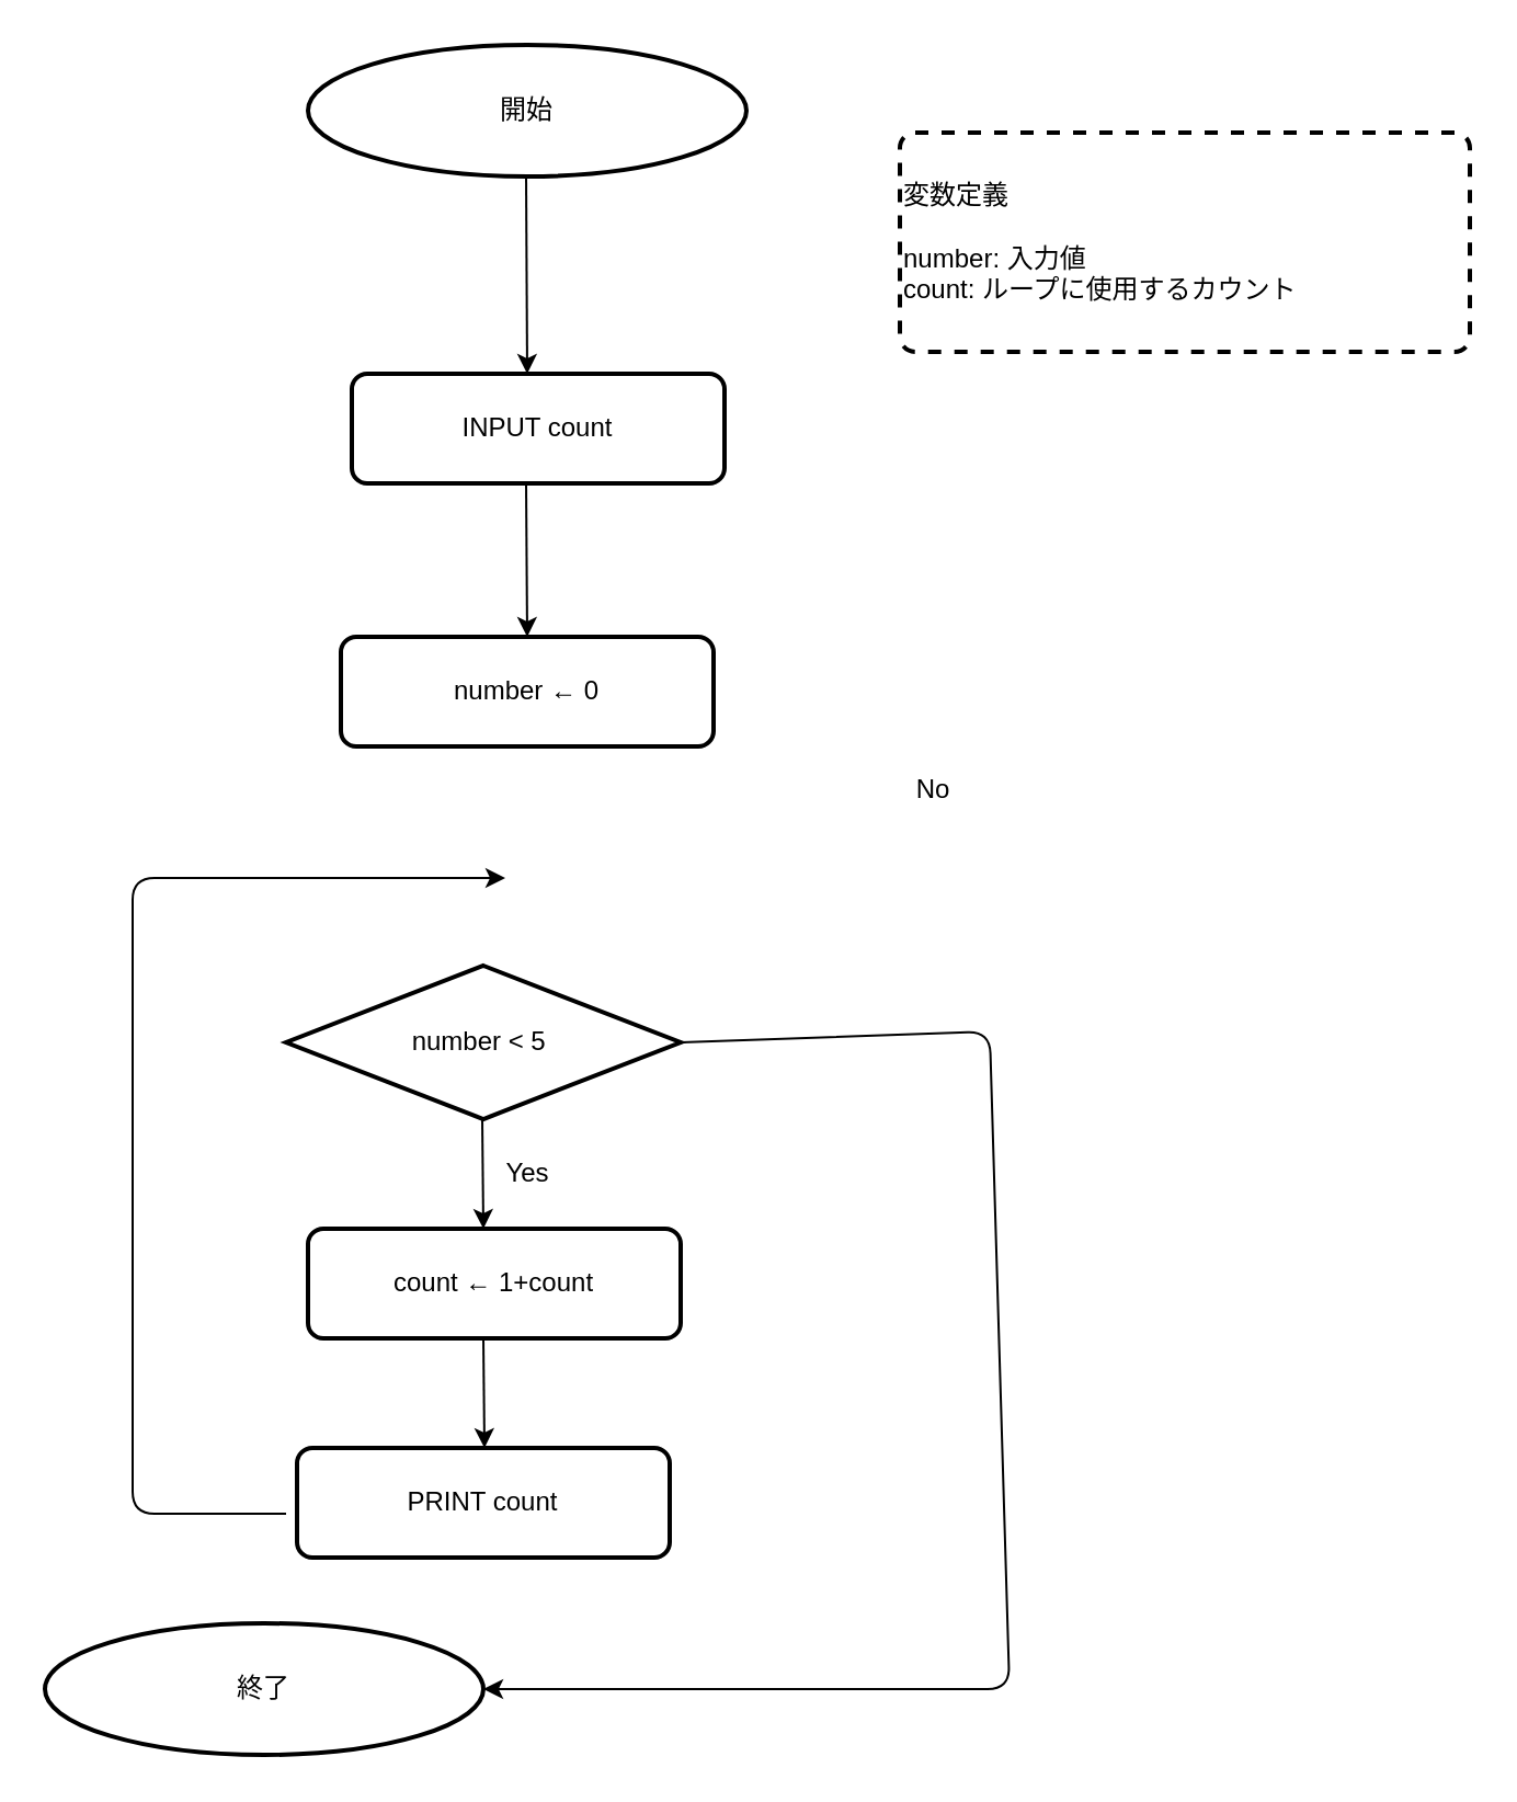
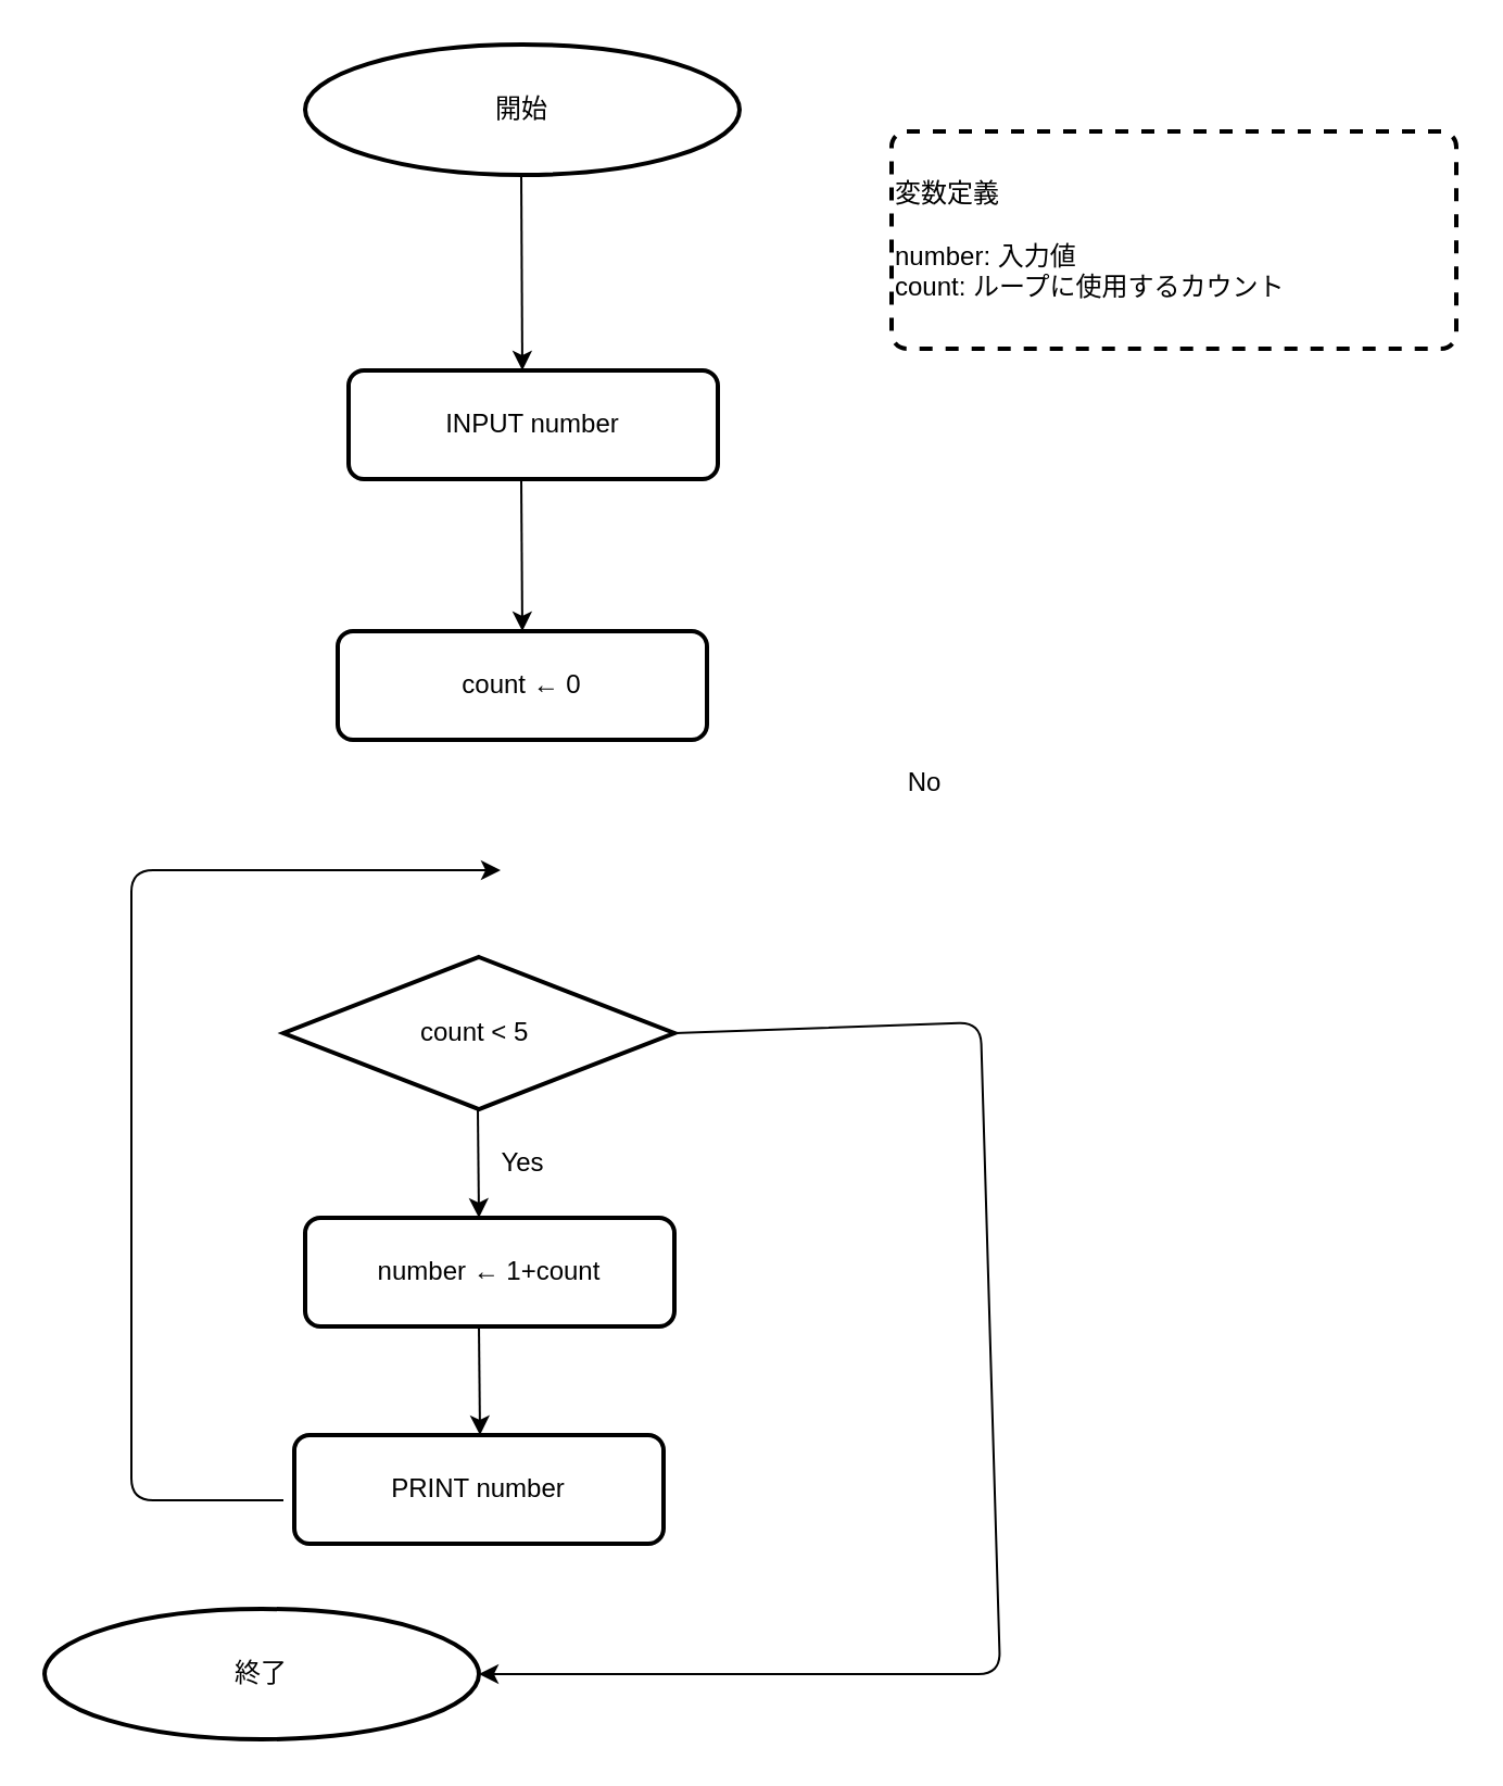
  <mxCell id="0" />
  <mxCell id="1" parent="0" />
  <mxCell id="2" value="開始" style="strokeWidth=2;html=1;shape=mxgraph.flowchart.start_1;whiteSpace=wrap;" vertex="1" parent="1"><mxGeometry x="140" y="20" width="200" height="60" as="geometry" /></mxCell>
  <mxCell id="3" value="" style="endArrow=classic;html=1;" edge="1" parent="1"><mxGeometry width="50" height="50" relative="1" as="geometry"><mxPoint x="239.5" y="80" as="sourcePoint" /><mxPoint x="240" y="170" as="targetPoint" /></mxGeometry></mxCell>
- <mxCell id="4" value="INPUT count" style="rounded=1;whiteSpace=wrap;html=1;absoluteArcSize=1;arcSize=14;strokeWidth=2;" vertex="1" parent="1"><mxGeometry x="160" y="170" width="170" height="50" as="geometry" /></mxCell>
+ <mxCell id="4" value="INPUT number" style="rounded=1;whiteSpace=wrap;html=1;absoluteArcSize=1;arcSize=14;strokeWidth=2;" vertex="1" parent="1"><mxGeometry x="160" y="170" width="170" height="50" as="geometry" /></mxCell>
  <mxCell id="5" value="" style="endArrow=classic;html=1;" edge="1" parent="1"><mxGeometry width="50" height="50" relative="1" as="geometry"><mxPoint x="239.5" y="220" as="sourcePoint" /><mxPoint x="240" y="290" as="targetPoint" /></mxGeometry></mxCell>
  <mxCell id="6" value="変数定義&lt;br&gt;&lt;br&gt;number: 入力値&lt;br&gt;count: ループに使用するカウント" style="rounded=1;whiteSpace=wrap;html=1;absoluteArcSize=1;arcSize=14;strokeWidth=2;align=left;dashed=1;" vertex="1" parent="1"><mxGeometry x="410" y="60" width="260" height="100" as="geometry" /></mxCell>
- <mxCell id="7" value="number &amp;lt; 5&amp;nbsp;" style="strokeWidth=2;html=1;shape=mxgraph.flowchart.decision;whiteSpace=wrap;" vertex="1" parent="1"><mxGeometry x="130" y="440" width="180" height="70" as="geometry" /></mxCell>
+ <mxCell id="7" value="count &amp;lt; 5&amp;nbsp;" style="strokeWidth=2;html=1;shape=mxgraph.flowchart.decision;whiteSpace=wrap;" vertex="1" parent="1"><mxGeometry x="130" y="440" width="180" height="70" as="geometry" /></mxCell>
  <mxCell id="8" value="" style="endArrow=classic;html=1;" edge="1" parent="1"><mxGeometry width="50" height="50" relative="1" as="geometry"><mxPoint x="219.5" y="510" as="sourcePoint" /><mxPoint x="220" y="560" as="targetPoint" /></mxGeometry></mxCell>
  <mxCell id="9" value="" style="endArrow=classic;html=1;" edge="1" parent="1"><mxGeometry width="50" height="50" relative="1" as="geometry"><mxPoint x="130" y="690" as="sourcePoint" /><mxPoint x="230" y="400" as="targetPoint" /><Array as="points"><mxPoint x="60" y="690" /><mxPoint x="60" y="400" /></Array></mxGeometry></mxCell>
  <mxCell id="10" value="Yes" style="text;html=1;align=center;verticalAlign=middle;resizable=0;points=[];autosize=1;" vertex="1" parent="1"><mxGeometry x="220" y="525" width="40" height="20" as="geometry" /></mxCell>
  <mxCell id="11" value="" style="endArrow=classic;html=1;exitX=1;exitY=0.5;exitDx=0;exitDy=0;exitPerimeter=0;" edge="1" parent="1" source="7"><mxGeometry width="50" height="50" relative="1" as="geometry"><mxPoint x="451" y="470" as="sourcePoint" /><mxPoint x="220" y="770" as="targetPoint" /><Array as="points"><mxPoint x="451" y="470" /><mxPoint x="460" y="770" /></Array></mxGeometry></mxCell>
  <mxCell id="12" value="No" style="text;html=1;align=center;verticalAlign=middle;resizable=0;points=[];autosize=1;" vertex="1" parent="1"><mxGeometry x="410" y="350" width="30" height="20" as="geometry" /></mxCell>
- <mxCell id="13" value="number ← 0" style="rounded=1;whiteSpace=wrap;html=1;absoluteArcSize=1;arcSize=14;strokeWidth=2;" vertex="1" parent="1"><mxGeometry x="155" y="290" width="170" height="50" as="geometry" /></mxCell>
- <mxCell id="14" value="PRINT count" style="rounded=1;whiteSpace=wrap;html=1;absoluteArcSize=1;arcSize=14;strokeWidth=2;" vertex="1" parent="1"><mxGeometry x="135" y="660" width="170" height="50" as="geometry" /></mxCell>
+ <mxCell id="13" value="count ← 0" style="rounded=1;whiteSpace=wrap;html=1;absoluteArcSize=1;arcSize=14;strokeWidth=2;" vertex="1" parent="1"><mxGeometry x="155" y="290" width="170" height="50" as="geometry" /></mxCell>
+ <mxCell id="14" value="PRINT number" style="rounded=1;whiteSpace=wrap;html=1;absoluteArcSize=1;arcSize=14;strokeWidth=2;" vertex="1" parent="1"><mxGeometry x="135" y="660" width="170" height="50" as="geometry" /></mxCell>
  <mxCell id="15" value="終了" style="strokeWidth=2;html=1;shape=mxgraph.flowchart.start_1;whiteSpace=wrap;" vertex="1" parent="1"><mxGeometry x="20" y="740" width="200" height="60" as="geometry" /></mxCell>
- <mxCell id="16" value="count ← 1+count" style="rounded=1;whiteSpace=wrap;html=1;absoluteArcSize=1;arcSize=14;strokeWidth=2;" vertex="1" parent="1"><mxGeometry x="140" y="560" width="170" height="50" as="geometry" /></mxCell>
+ <mxCell id="16" value="number ← 1+count" style="rounded=1;whiteSpace=wrap;html=1;absoluteArcSize=1;arcSize=14;strokeWidth=2;" vertex="1" parent="1"><mxGeometry x="140" y="560" width="170" height="50" as="geometry" /></mxCell>
  <mxCell id="17" value="" style="endArrow=classic;html=1;" edge="1" parent="1"><mxGeometry width="50" height="50" relative="1" as="geometry"><mxPoint x="220" y="610" as="sourcePoint" /><mxPoint x="220.5" y="660" as="targetPoint" /></mxGeometry></mxCell>
